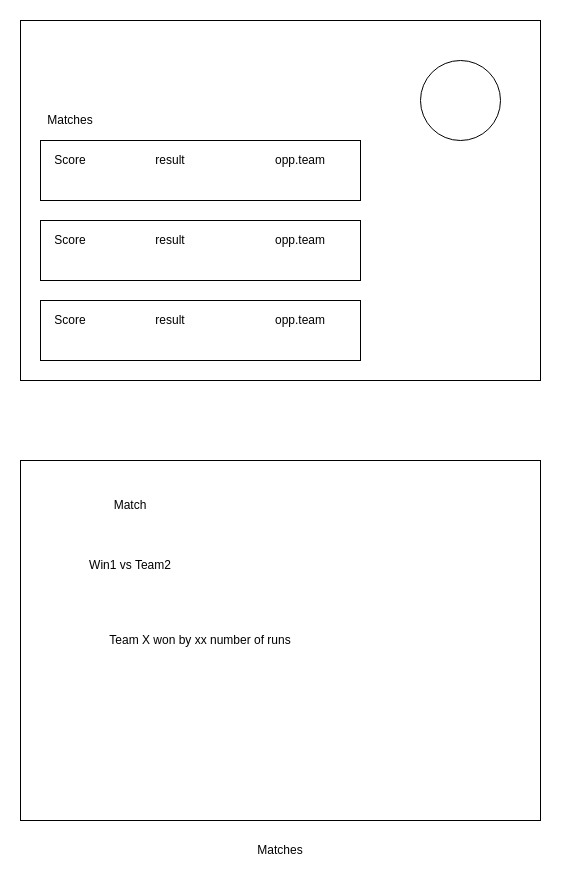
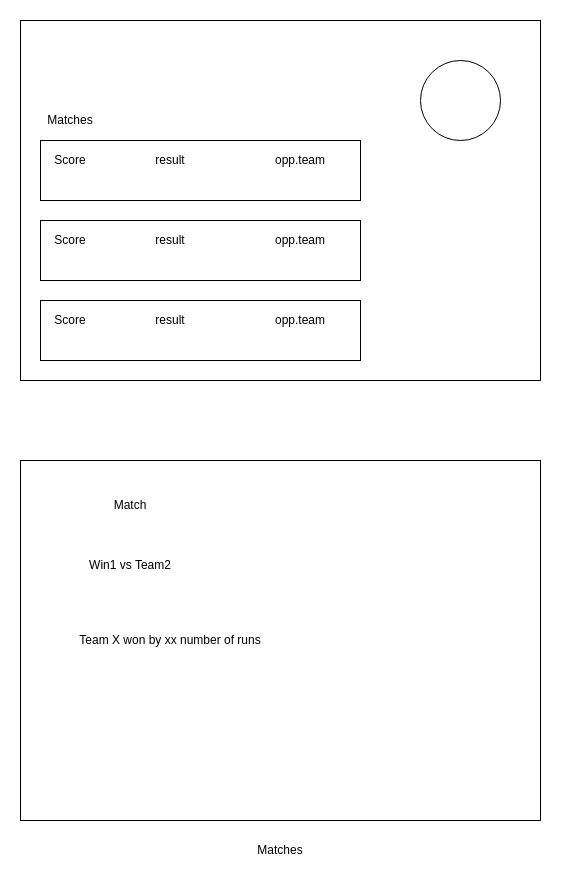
  <mxCell id="0" />
  <mxCell id="1" parent="0" />
  <mxCell id="2" value="" style="rounded=0;whiteSpace=wrap;html=1;" vertex="1" parent="1"><mxGeometry x="20" y="20" width="520" height="360" as="geometry" /></mxCell>
  <mxCell id="3" value="" style="ellipse;whiteSpace=wrap;html=1;aspect=fixed;" vertex="1" parent="1"><mxGeometry x="420" y="60" width="80" height="80" as="geometry" /></mxCell>
  <mxCell id="4" value="Matches" style="text;html=1;strokeColor=none;fillColor=none;align=center;verticalAlign=middle;whiteSpace=wrap;rounded=0;" vertex="1" parent="1"><mxGeometry x="50" y="110" width="40" height="20" as="geometry" /></mxCell>
  <mxCell id="5" value="" style="rounded=0;whiteSpace=wrap;html=1;" vertex="1" parent="1"><mxGeometry x="40" y="140" width="320" height="60" as="geometry" /></mxCell>
  <mxCell id="6" value="" style="rounded=0;whiteSpace=wrap;html=1;" vertex="1" parent="1"><mxGeometry x="40" y="220" width="320" height="60" as="geometry" /></mxCell>
  <mxCell id="7" value="" style="rounded=0;whiteSpace=wrap;html=1;" vertex="1" parent="1"><mxGeometry x="40" y="300" width="320" height="60" as="geometry" /></mxCell>
  <mxCell id="8" value="Score" style="text;html=1;strokeColor=none;fillColor=none;align=center;verticalAlign=middle;whiteSpace=wrap;rounded=0;" vertex="1" parent="1"><mxGeometry x="50" y="150" width="40" height="20" as="geometry" /></mxCell>
  <mxCell id="9" value="result" style="text;html=1;strokeColor=none;fillColor=none;align=center;verticalAlign=middle;whiteSpace=wrap;rounded=0;" vertex="1" parent="1"><mxGeometry x="150" y="150" width="40" height="20" as="geometry" /></mxCell>
  <mxCell id="10" value="opp.team" style="text;html=1;strokeColor=none;fillColor=none;align=center;verticalAlign=middle;whiteSpace=wrap;rounded=0;" vertex="1" parent="1"><mxGeometry x="280" y="150" width="40" height="20" as="geometry" /></mxCell>
  <mxCell id="11" value="Score" style="text;html=1;strokeColor=none;fillColor=none;align=center;verticalAlign=middle;whiteSpace=wrap;rounded=0;" vertex="1" parent="1"><mxGeometry x="50" y="230" width="40" height="20" as="geometry" /></mxCell>
  <mxCell id="12" value="result" style="text;html=1;strokeColor=none;fillColor=none;align=center;verticalAlign=middle;whiteSpace=wrap;rounded=0;" vertex="1" parent="1"><mxGeometry x="150" y="230" width="40" height="20" as="geometry" /></mxCell>
  <mxCell id="13" value="opp.team" style="text;html=1;strokeColor=none;fillColor=none;align=center;verticalAlign=middle;whiteSpace=wrap;rounded=0;" vertex="1" parent="1"><mxGeometry x="280" y="230" width="40" height="20" as="geometry" /></mxCell>
  <mxCell id="14" value="opp.team" style="text;html=1;strokeColor=none;fillColor=none;align=center;verticalAlign=middle;whiteSpace=wrap;rounded=0;" vertex="1" parent="1"><mxGeometry x="280" y="310" width="40" height="20" as="geometry" /></mxCell>
  <mxCell id="15" value="result" style="text;html=1;strokeColor=none;fillColor=none;align=center;verticalAlign=middle;whiteSpace=wrap;rounded=0;" vertex="1" parent="1"><mxGeometry x="150" y="310" width="40" height="20" as="geometry" /></mxCell>
  <mxCell id="16" value="Score" style="text;html=1;strokeColor=none;fillColor=none;align=center;verticalAlign=middle;whiteSpace=wrap;rounded=0;" vertex="1" parent="1"><mxGeometry x="50" y="310" width="40" height="20" as="geometry" /></mxCell>
  <mxCell id="17" value="" style="rounded=0;whiteSpace=wrap;html=1;" vertex="1" parent="1"><mxGeometry x="20" y="460" width="520" height="360" as="geometry" /></mxCell>
  <mxCell id="18" value="Matches" style="text;html=1;strokeColor=none;fillColor=none;align=center;verticalAlign=middle;whiteSpace=wrap;rounded=0;" vertex="1" parent="1"><mxGeometry x="260" y="840" width="40" height="20" as="geometry" /></mxCell>
  <mxCell id="19" value="Match" style="text;html=1;strokeColor=none;fillColor=none;align=center;verticalAlign=middle;whiteSpace=wrap;rounded=0;" vertex="1" parent="1"><mxGeometry x="70" y="490" width="120" height="30" as="geometry" /></mxCell>
  <mxCell id="20" value="Win1 vs Team2" style="text;html=1;strokeColor=none;fillColor=none;align=center;verticalAlign=middle;whiteSpace=wrap;rounded=0;" vertex="1" parent="1"><mxGeometry x="70" y="550" width="120" height="30" as="geometry" /></mxCell>
- <mxCell id="21" value="Team X won by xx number of runs" style="text;html=1;strokeColor=none;fillColor=none;align=center;verticalAlign=middle;whiteSpace=wrap;rounded=0;" vertex="1" parent="1"><mxGeometry x="90" y="600" width="220" height="80" as="geometry" /></mxCell>
+ <mxCell id="21" value="Team X won by xx number of runs" style="text;html=1;strokeColor=none;fillColor=none;align=center;verticalAlign=middle;whiteSpace=wrap;rounded=0;" vertex="1" parent="1"><mxGeometry x="60" y="600" width="220" height="80" as="geometry" /></mxCell>
